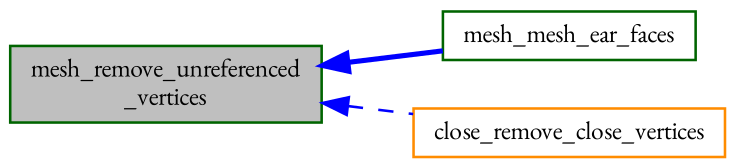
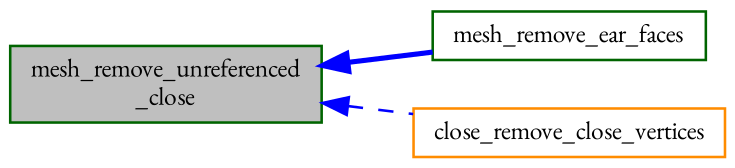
  digraph {
    fontname="EB Garamond"
    rankdir=LR
    node [color=darkgreen fillcolor=white fontname="EB Garamond" fontsize=10 shape=record style=filled]
    edge [color=blue dir=back fontname="EB Garamond" fontsize=10 labelfontname=Helvetica labelfontsize=10]
-   n1 [fillcolor=grey75 fontcolor=black height=0.2 label="mesh_remove_unreferenced\l_vertices" width=0.4]
-   n2 [height=0.2 label=mesh_mesh_ear_faces width=0.4]
+   n1 [fillcolor=grey75 fontcolor=black height=0.2 label="mesh_remove_unreferenced\l_close" width=0.4]
+   n2 [height=0.2 label=mesh_remove_ear_faces width=0.4]
    n3 [color=darkorange height=0.2 label=close_remove_close_vertices width=0.4]
    n1 -> n2 [style=bold]
    n1 -> n3 [style=dashed]
  }
